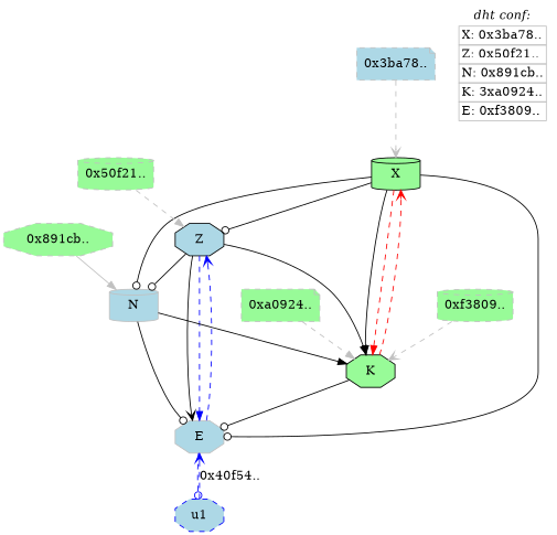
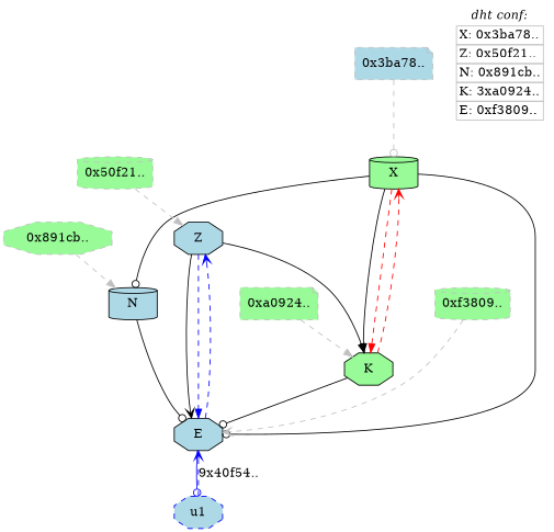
  digraph {
    node [fillcolor=palegreen shape=octagon style="dashed,filled" color=gray]
    edge [arrowhead=odot style=dashed]
    n1 [label=X shape=cylinder style=filled color=""]
    n2 [fillcolor=lightblue label=Z style=filled color=""]
-   n3 [fillcolor=lightblue label=N shape=cylinder style=filled]
+   n3 [fillcolor=lightblue label=N shape=cylinder style=filled color=""]
    n4 [label=K style=filled color=""]
-   n5 [fillcolor=lightblue label=E style=filled]
+   n5 [fillcolor=lightblue label=E style=filled color=""]
    u1 [color=blue fillcolor=lightblue]
    n7 [fillcolor=lightblue label="0x3ba78.." shape=note]
    n8 [label="0x50f21.." shape=cylinder]
    n9 [label="0x891cb.."]
    n10 [label="0xa0924.." shape=note]
    n11 [label="0xf3809.." shape=cylinder]
    n12 [label=<<table border="0" cellspacing="0">                     <tr><td align="center" port="port1" border="1" color="white"><i>dht conf:</i></td></tr>                     <tr><td align="left" port="port2" border="1">X: 0x3ba78..</td></tr>                     <tr><td align="left" port="port3" border="1">Z: 0x50f21..</td></tr>                     <tr><td align="left" port="port4" border="1">N: 0x891cb..</td></tr>                     <tr><td align="left" port="port5" border="1">K: 3xa0924..</td></tr>                     <tr><td align="left" port="port6" border="1">E: 0xf3809..</td></tr>                 </table>> shape=none style=dashed fillcolor=""]
-   n1 -> n2 [style=""]
    n1 -> n3 [style=""]
    n1 -> n4 [arrowhead=normal style=""]
    n1 -> n4 [arrowhead=normal color=red]
    n1 -> n5 [style=""]
-   n2 -> n3 [style=""]
    n2 -> n4 [arrowhead=normal style=""]
    n2 -> n5 [arrowhead=vee style=""]
    n2 -> n5 [arrowhead=normal color=blue]
-   n3 -> n4 [arrowhead=normal style=""]
    n3 -> n5 [style=""]
    n4 -> n1 [arrowhead=vee color=red]
    n4 -> n5 [style=""]
    n5 -> n2 [arrowhead=vee color=blue]
-   n5 -> u1 [color=blue]
-   u1 -> n5 [arrowhead=vee color=blue label="0x40f54.."]
-   n7 -> n1 [arrowhead=vee color=gray]
+   n5 -> u1 [color=blue style=solid]
+   u1 -> n5 [arrowhead=vee color=blue label="9x40f54.."]
+   n7 -> n1 [color=gray]
    n8 -> n2 [arrowhead=normal color=gray]
-   n9 -> n3 [arrowhead=normal color=gray style=solid]
+   n9 -> n3 [arrowhead=normal color=gray]
    n10 -> n4 [arrowhead=normal color=gray]
-   n11 -> n4 [arrowhead=vee color=gray]
+   n11 -> n5 [arrowhead=vee color=gray]
  }
